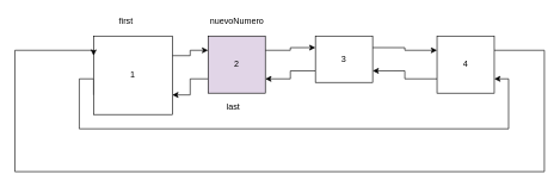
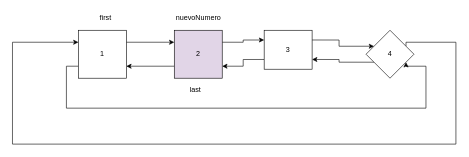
  <mxCell id="0" />
  <mxCell id="1" parent="0" />
  <mxCell id="2" style="edgeStyle=orthogonalEdgeStyle;rounded=0;orthogonalLoop=1;jettySize=auto;html=1;exitX=1;exitY=0.25;exitDx=0;exitDy=0;entryX=0;entryY=0.25;entryDx=0;entryDy=0;" edge="1" parent="1" source="4" target="10"><mxGeometry relative="1" as="geometry" /></mxCell>
  <mxCell id="3" style="edgeStyle=orthogonalEdgeStyle;rounded=0;orthogonalLoop=1;jettySize=auto;html=1;exitX=0;exitY=0.75;exitDx=0;exitDy=0;entryX=1;entryY=0.75;entryDx=0;entryDy=0;" edge="1" parent="1" source="4" target="13"><mxGeometry relative="1" as="geometry"><mxPoint x="60" y="110" as="targetPoint" /><Array as="points"><mxPoint x="110" y="110" /><mxPoint x="110" y="180" /><mxPoint x="710" y="180" /><mxPoint x="710" y="110" /></Array></mxGeometry></mxCell>
- <mxCell id="4" value="1" style="whiteSpace=wrap;html=1;aspect=fixed;" vertex="1" parent="1"><mxGeometry x="130" y="50" width="110" height="110" as="geometry" /></mxCell>
+ <mxCell id="4" value="1" style="whiteSpace=wrap;html=1;aspect=fixed;" vertex="1" parent="1"><mxGeometry x="130" y="50" width="80" height="80" as="geometry" /></mxCell>
  <mxCell id="5" style="edgeStyle=orthogonalEdgeStyle;rounded=0;orthogonalLoop=1;jettySize=auto;html=1;exitX=1;exitY=0.25;exitDx=0;exitDy=0;entryX=0;entryY=0.25;entryDx=0;entryDy=0;" edge="1" parent="1" source="7" target="13"><mxGeometry relative="1" as="geometry" /></mxCell>
  <mxCell id="6" style="edgeStyle=orthogonalEdgeStyle;rounded=0;orthogonalLoop=1;jettySize=auto;html=1;exitX=0;exitY=0.75;exitDx=0;exitDy=0;entryX=1;entryY=0.75;entryDx=0;entryDy=0;" edge="1" parent="1" source="7" target="10"><mxGeometry relative="1" as="geometry" /></mxCell>
  <mxCell id="7" value="3" style="whiteSpace=wrap;html=1;aspect=fixed;" vertex="1" parent="1"><mxGeometry x="440" y="50" width="80" height="65" as="geometry" /></mxCell>
  <mxCell id="8" style="edgeStyle=orthogonalEdgeStyle;rounded=0;orthogonalLoop=1;jettySize=auto;html=1;exitX=1;exitY=0.25;exitDx=0;exitDy=0;entryX=0;entryY=0.25;entryDx=0;entryDy=0;" edge="1" parent="1" source="10" target="7"><mxGeometry relative="1" as="geometry" /></mxCell>
  <mxCell id="9" style="edgeStyle=orthogonalEdgeStyle;rounded=0;orthogonalLoop=1;jettySize=auto;html=1;exitX=0;exitY=0.75;exitDx=0;exitDy=0;entryX=1;entryY=0.75;entryDx=0;entryDy=0;" edge="1" parent="1" source="10" target="4"><mxGeometry relative="1" as="geometry" /></mxCell>
  <mxCell id="10" value="2" style="whiteSpace=wrap;html=1;aspect=fixed;fillColor=#e1d5e7;" vertex="1" parent="1"><mxGeometry x="290" y="50" width="80" height="80" as="geometry" /></mxCell>
  <mxCell id="11" style="edgeStyle=orthogonalEdgeStyle;rounded=0;orthogonalLoop=1;jettySize=auto;html=1;exitX=0;exitY=0.75;exitDx=0;exitDy=0;entryX=1;entryY=0.75;entryDx=0;entryDy=0;" edge="1" parent="1" source="13" target="7"><mxGeometry relative="1" as="geometry" /></mxCell>
  <mxCell id="12" style="edgeStyle=orthogonalEdgeStyle;rounded=0;orthogonalLoop=1;jettySize=auto;html=1;exitX=1;exitY=0.25;exitDx=0;exitDy=0;entryX=0;entryY=0.25;entryDx=0;entryDy=0;" edge="1" parent="1" source="13" target="4"><mxGeometry relative="1" as="geometry"><mxPoint x="750" y="70" as="targetPoint" /><Array as="points"><mxPoint x="760" y="70" /><mxPoint x="760" y="240" /><mxPoint x="20" y="240" /><mxPoint x="20" y="70" /></Array></mxGeometry></mxCell>
- <mxCell id="13" value="4" style="whiteSpace=wrap;html=1;aspect=fixed;" vertex="1" parent="1"><mxGeometry x="610" y="50" width="80" height="80" as="geometry" /></mxCell>
+ <mxCell id="13" value="4" style="rhombus;whiteSpace=wrap;html=1;aspect=fixed;" vertex="1" parent="1"><mxGeometry x="610" y="50" width="80" height="80" as="geometry" /></mxCell>
  <mxCell id="14" value="first" style="text;html=1;align=center;verticalAlign=middle;resizable=0;points=[];autosize=1;strokeColor=none;fillColor=none;" vertex="1" parent="1"><mxGeometry x="160" y="20" width="30" height="20" as="geometry" /></mxCell>
  <mxCell id="15" value="last" style="text;html=1;align=center;verticalAlign=middle;resizable=0;points=[];autosize=1;strokeColor=none;fillColor=none;" vertex="1" parent="1"><mxGeometry x="310" y="140" width="30" height="20" as="geometry" /></mxCell>
  <mxCell id="16" value="nuevoNumero" style="text;html=1;align=center;verticalAlign=middle;resizable=0;points=[];autosize=1;strokeColor=none;fillColor=none;" vertex="1" parent="1"><mxGeometry x="285" y="20" width="90" height="20" as="geometry" /></mxCell>
